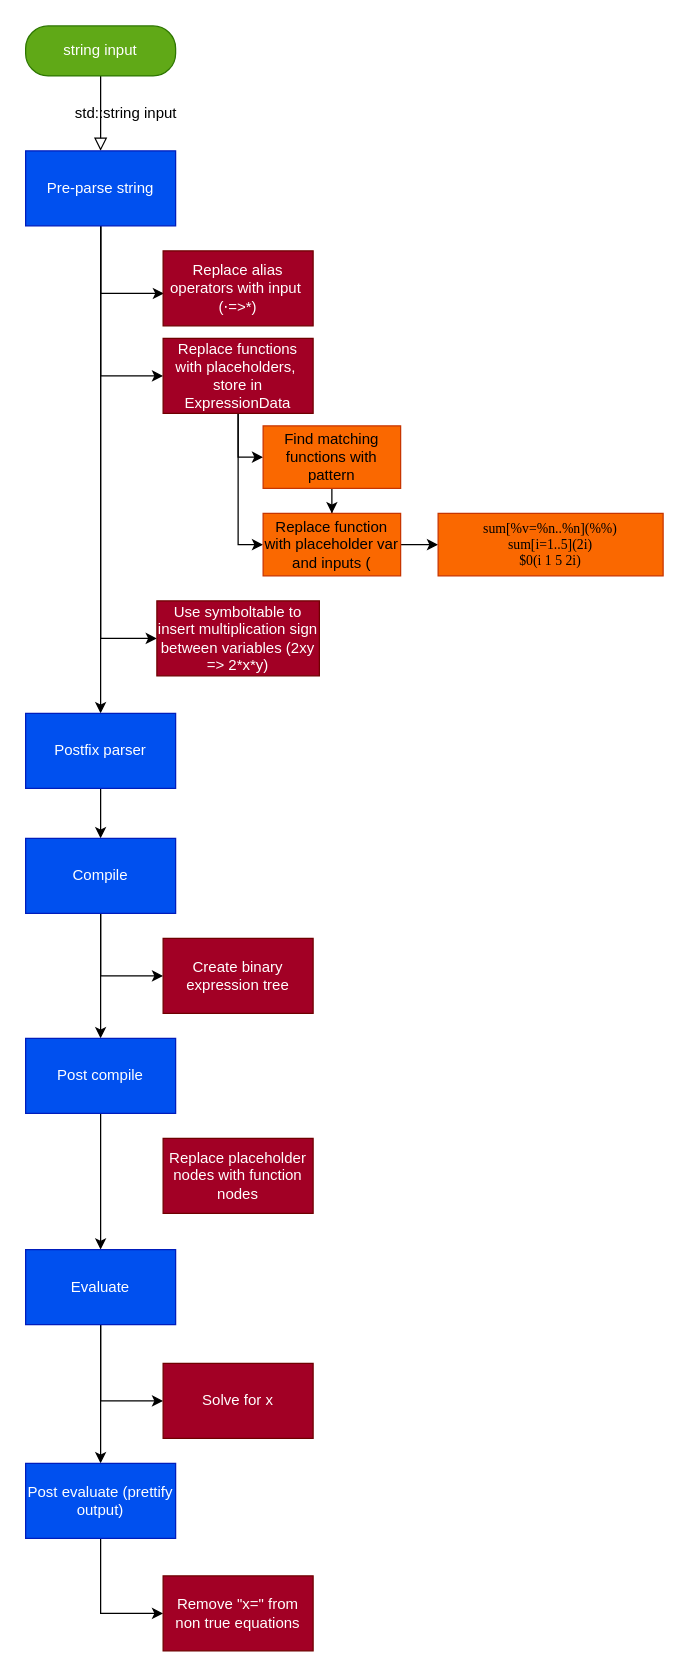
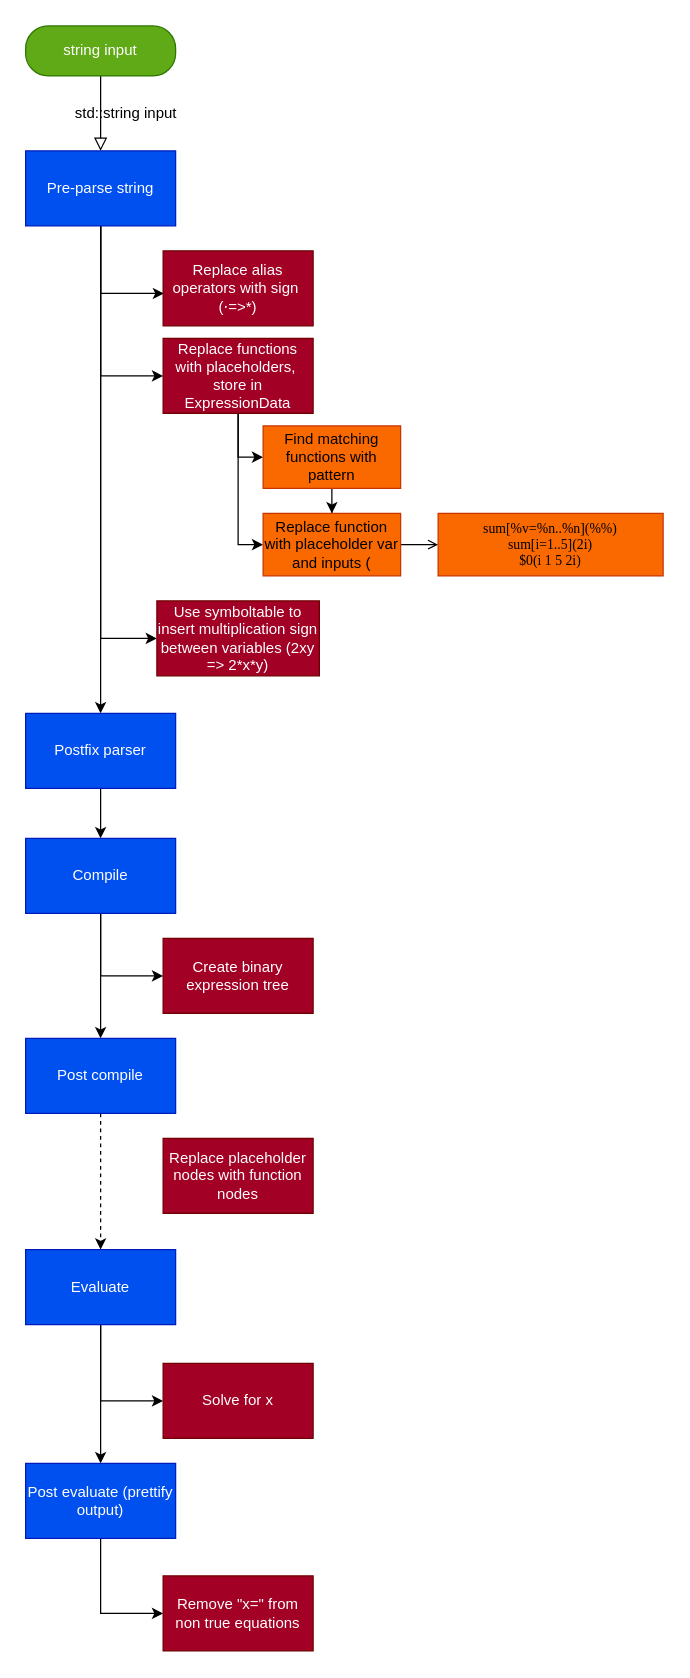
  <mxCell id="0" />
  <mxCell id="1" parent="0" />
  <mxCell id="2" value="" style="rounded=0;html=1;jettySize=auto;orthogonalLoop=1;fontSize=11;endArrow=block;endFill=0;endSize=8;strokeWidth=1;shadow=0;labelBackgroundColor=none;edgeStyle=orthogonalEdgeStyle;entryX=0.5;entryY=0;entryDx=0;entryDy=0;" parent="1" source="3" target="9" edge="1"><mxGeometry relative="1" as="geometry"><mxPoint x="80" y="110" as="targetPoint" /></mxGeometry></mxCell>
  <mxCell id="3" value="string input" style="rounded=1;whiteSpace=wrap;html=1;fontSize=12;glass=0;strokeWidth=1;shadow=0;fillColor=#60a917;fontColor=#ffffff;strokeColor=#2D7600;arcSize=45;" parent="1" vertex="1"><mxGeometry x="20" y="20" width="120" height="40" as="geometry" /></mxCell>
  <mxCell id="4" value="std::string input" style="text;html=1;align=center;verticalAlign=middle;resizable=0;points=[];autosize=1;strokeColor=none;fillColor=none;" parent="1" vertex="1"><mxGeometry x="50" y="75" width="100" height="30" as="geometry" /></mxCell>
  <mxCell id="5" style="edgeStyle=orthogonalEdgeStyle;rounded=0;orthogonalLoop=1;jettySize=auto;html=1;entryX=0.006;entryY=0.567;entryDx=0;entryDy=0;entryPerimeter=0;" parent="1" source="9" target="20" edge="1"><mxGeometry relative="1" as="geometry" /></mxCell>
  <mxCell id="6" style="edgeStyle=orthogonalEdgeStyle;rounded=0;orthogonalLoop=1;jettySize=auto;html=1;entryX=0;entryY=0.5;entryDx=0;entryDy=0;" parent="1" source="9" target="23" edge="1"><mxGeometry relative="1" as="geometry" /></mxCell>
  <mxCell id="7" style="edgeStyle=orthogonalEdgeStyle;rounded=0;orthogonalLoop=1;jettySize=auto;html=1;entryX=0;entryY=0.5;entryDx=0;entryDy=0;fontFamily=Lucida Console;fontSize=11;" parent="1" source="9" target="24" edge="1"><mxGeometry relative="1" as="geometry" /></mxCell>
  <mxCell id="8" style="edgeStyle=orthogonalEdgeStyle;rounded=0;orthogonalLoop=1;jettySize=auto;html=1;entryX=0.5;entryY=0;entryDx=0;entryDy=0;fontFamily=Lucida Console;fontSize=11;" parent="1" source="9" target="11" edge="1"><mxGeometry relative="1" as="geometry" /></mxCell>
  <mxCell id="9" value="Pre-parse string" style="rounded=0;whiteSpace=wrap;html=1;fillColor=#0050ef;fontColor=#ffffff;strokeColor=#001DBC;" parent="1" vertex="1"><mxGeometry x="20" y="120" width="120" height="60" as="geometry" /></mxCell>
  <mxCell id="10" style="edgeStyle=orthogonalEdgeStyle;rounded=0;orthogonalLoop=1;jettySize=auto;html=1;entryX=0.5;entryY=0;entryDx=0;entryDy=0;fontFamily=Lucida Console;fontSize=11;" parent="1" source="11" target="14" edge="1"><mxGeometry relative="1" as="geometry" /></mxCell>
  <mxCell id="11" value="Postfix parser" style="rounded=0;whiteSpace=wrap;html=1;fillColor=#0050ef;fontColor=#ffffff;strokeColor=#001DBC;" parent="1" vertex="1"><mxGeometry x="20" y="570" width="120" height="60" as="geometry" /></mxCell>
  <mxCell id="12" style="edgeStyle=orthogonalEdgeStyle;rounded=0;orthogonalLoop=1;jettySize=auto;html=1;entryX=0;entryY=0.5;entryDx=0;entryDy=0;" edge="1" parent="1" source="14" target="30"><mxGeometry relative="1" as="geometry" /></mxCell>
  <mxCell id="13" style="edgeStyle=orthogonalEdgeStyle;rounded=0;orthogonalLoop=1;jettySize=auto;html=1;" edge="1" parent="1" source="14" target="16"><mxGeometry relative="1" as="geometry" /></mxCell>
  <mxCell id="14" value="Compile" style="rounded=0;whiteSpace=wrap;html=1;fillColor=#0050ef;fontColor=#ffffff;strokeColor=#001DBC;" parent="1" vertex="1"><mxGeometry x="20" y="670" width="120" height="60" as="geometry" /></mxCell>
- <mxCell id="15" style="edgeStyle=orthogonalEdgeStyle;rounded=0;orthogonalLoop=1;jettySize=auto;html=1;entryX=0.5;entryY=0;entryDx=0;entryDy=0;" edge="1" parent="1" source="16" target="19"><mxGeometry relative="1" as="geometry" /></mxCell>
+ <mxCell id="15" style="edgeStyle=orthogonalEdgeStyle;rounded=0;orthogonalLoop=1;jettySize=auto;html=1;entryX=0.5;entryY=0;entryDx=0;entryDy=0;dashed=1;" edge="1" parent="1" source="16" target="19"><mxGeometry relative="1" as="geometry" /></mxCell>
  <mxCell id="16" value="Post compile" style="rounded=0;whiteSpace=wrap;html=1;fillColor=#0050ef;fontColor=#ffffff;strokeColor=#001DBC;" parent="1" vertex="1"><mxGeometry x="20" y="830" width="120" height="60" as="geometry" /></mxCell>
  <mxCell id="17" style="edgeStyle=orthogonalEdgeStyle;rounded=0;orthogonalLoop=1;jettySize=auto;html=1;entryX=0;entryY=0.5;entryDx=0;entryDy=0;" edge="1" parent="1" source="19" target="32"><mxGeometry relative="1" as="geometry" /></mxCell>
  <mxCell id="18" style="edgeStyle=orthogonalEdgeStyle;rounded=0;orthogonalLoop=1;jettySize=auto;html=1;entryX=0.5;entryY=0;entryDx=0;entryDy=0;" edge="1" parent="1" source="19" target="34"><mxGeometry relative="1" as="geometry" /></mxCell>
  <mxCell id="19" value="Evaluate" style="rounded=0;whiteSpace=wrap;html=1;fillColor=#0050ef;fontColor=#ffffff;strokeColor=#001DBC;" parent="1" vertex="1"><mxGeometry x="20" y="999" width="120" height="60" as="geometry" /></mxCell>
- <mxCell id="20" value="Replace alias operators with input&amp;nbsp; (⋅=&amp;gt;*)" style="rounded=0;whiteSpace=wrap;html=1;fillColor=#a20025;fontColor=#ffffff;strokeColor=#6F0000;" parent="1" vertex="1"><mxGeometry x="130" y="200" width="120" height="60" as="geometry" /></mxCell>
+ <mxCell id="20" value="Replace alias operators with sign&amp;nbsp; (⋅=&amp;gt;*)" style="rounded=0;whiteSpace=wrap;html=1;fillColor=#a20025;fontColor=#ffffff;strokeColor=#6F0000;" parent="1" vertex="1"><mxGeometry x="130" y="200" width="120" height="60" as="geometry" /></mxCell>
  <mxCell id="21" style="edgeStyle=orthogonalEdgeStyle;rounded=0;orthogonalLoop=1;jettySize=auto;html=1;entryX=0;entryY=0.5;entryDx=0;entryDy=0;fontFamily=Lucida Console;fontSize=11;" parent="1" source="23" target="26" edge="1"><mxGeometry relative="1" as="geometry" /></mxCell>
  <mxCell id="22" style="edgeStyle=orthogonalEdgeStyle;rounded=0;orthogonalLoop=1;jettySize=auto;html=1;entryX=0;entryY=0.5;entryDx=0;entryDy=0;fontFamily=Lucida Console;fontSize=11;" parent="1" source="23" target="28" edge="1"><mxGeometry relative="1" as="geometry" /></mxCell>
  <mxCell id="23" value="Replace functions with placeholders,&amp;nbsp; store in ExpressionData" style="rounded=0;whiteSpace=wrap;html=1;fillColor=#a20025;fontColor=#ffffff;strokeColor=#6F0000;" parent="1" vertex="1"><mxGeometry x="130" y="270" width="120" height="60" as="geometry" /></mxCell>
  <mxCell id="24" value="Use symboltable to insert multiplication sign between variables (2xy =&amp;gt; 2*x*y)" style="rounded=0;whiteSpace=wrap;html=1;fillColor=#a20025;fontColor=#ffffff;strokeColor=#6F0000;" parent="1" vertex="1"><mxGeometry x="125" y="480" width="130" height="60" as="geometry" /></mxCell>
  <mxCell id="25" style="edgeStyle=orthogonalEdgeStyle;rounded=0;orthogonalLoop=1;jettySize=auto;html=1;entryX=0.5;entryY=0;entryDx=0;entryDy=0;fontFamily=Lucida Console;fontSize=11;" parent="1" source="26" target="28" edge="1"><mxGeometry relative="1" as="geometry" /></mxCell>
  <mxCell id="26" value="Find matching functions with pattern" style="rounded=0;whiteSpace=wrap;html=1;fillColor=#fa6800;fontColor=#000000;strokeColor=#C73500;" parent="1" vertex="1"><mxGeometry x="210" y="340" width="110" height="50" as="geometry" /></mxCell>
- <mxCell id="27" style="edgeStyle=orthogonalEdgeStyle;rounded=0;orthogonalLoop=1;jettySize=auto;html=1;fontFamily=Lucida Console;fontSize=11;" parent="1" source="28" target="29" edge="1"><mxGeometry relative="1" as="geometry" /></mxCell>
+ <mxCell id="27" style="edgeStyle=orthogonalEdgeStyle;rounded=0;orthogonalLoop=1;jettySize=auto;html=1;fontFamily=Lucida Console;fontSize=11;endArrow=open;" parent="1" source="28" target="29" edge="1"><mxGeometry relative="1" as="geometry" /></mxCell>
  <mxCell id="28" value="Replace function with placeholder var and inputs (" style="rounded=0;whiteSpace=wrap;html=1;fillColor=#fa6800;fontColor=#000000;strokeColor=#C73500;" parent="1" vertex="1"><mxGeometry x="210" y="410" width="110" height="50" as="geometry" /></mxCell>
  <mxCell id="29" value="&lt;div style=&quot;font-size: 11px;&quot;&gt;&lt;font face=&quot;Lucida Console&quot; style=&quot;font-size: 11px;&quot;&gt;sum[%v=%n..%n](%%)&lt;/font&gt;&lt;/div&gt;&lt;div style=&quot;font-size: 11px;&quot;&gt;&lt;font face=&quot;Lucida Console&quot; style=&quot;font-size: 11px;&quot;&gt;sum[i=1..5](2i)&lt;/font&gt;&lt;/div&gt;&lt;div style=&quot;font-size: 11px;&quot;&gt;&lt;font face=&quot;Lucida Console&quot; style=&quot;font-size: 11px;&quot;&gt;$0(i 1 5 2i)&lt;/font&gt;&lt;/div&gt;" style="rounded=0;whiteSpace=wrap;html=1;fillColor=#fa6800;fontColor=#000000;strokeColor=#C73500;" parent="1" vertex="1"><mxGeometry x="350" y="410" width="180" height="50" as="geometry" /></mxCell>
  <mxCell id="30" value="Create binary expression tree" style="rounded=0;whiteSpace=wrap;html=1;fillColor=#a20025;fontColor=#ffffff;strokeColor=#6F0000;" vertex="1" parent="1"><mxGeometry x="130" y="750" width="120" height="60" as="geometry" /></mxCell>
  <mxCell id="31" value="Replace placeholder nodes with function nodes" style="rounded=0;whiteSpace=wrap;html=1;fillColor=#a20025;fontColor=#ffffff;strokeColor=#6F0000;" vertex="1" parent="1"><mxGeometry x="130" y="910" width="120" height="60" as="geometry" /></mxCell>
  <mxCell id="32" value="Solve for x" style="rounded=0;whiteSpace=wrap;html=1;fillColor=#a20025;fontColor=#ffffff;strokeColor=#6F0000;" vertex="1" parent="1"><mxGeometry x="130" y="1090" width="120" height="60" as="geometry" /></mxCell>
  <mxCell id="33" style="edgeStyle=orthogonalEdgeStyle;rounded=0;orthogonalLoop=1;jettySize=auto;html=1;entryX=0;entryY=0.5;entryDx=0;entryDy=0;" edge="1" parent="1" source="34" target="35"><mxGeometry relative="1" as="geometry" /></mxCell>
  <mxCell id="34" value="Post evaluate (prettify output)" style="rounded=0;whiteSpace=wrap;html=1;fillColor=#0050ef;fontColor=#ffffff;strokeColor=#001DBC;" vertex="1" parent="1"><mxGeometry x="20" y="1170" width="120" height="60" as="geometry" /></mxCell>
  <mxCell id="35" value="Remove &quot;x=&quot; from non true equations" style="rounded=0;whiteSpace=wrap;html=1;fillColor=#a20025;fontColor=#ffffff;strokeColor=#6F0000;" vertex="1" parent="1"><mxGeometry x="130" y="1260" width="120" height="60" as="geometry" /></mxCell>
